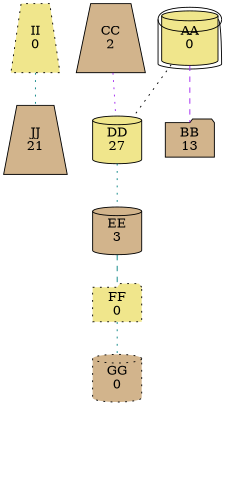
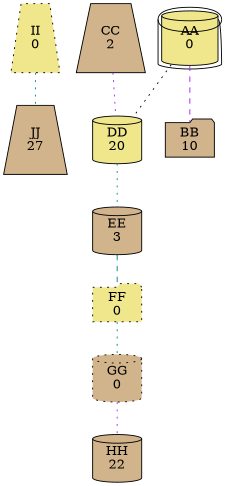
  graph {
    splines=true
    node [fillcolor=tan shape=cylinder style=filled]
    edge [color=teal style=dotted]
    n1 [fillcolor=khaki label="II\n0" shape=trapezium style="dotted,filled"]
-   n2 [label="JJ\n21" shape=trapezium]
+   n2 [label="JJ\n27" shape=trapezium]
    n3 [label="GG\n0" style="dotted,filled"]
+   n4 [label="HH\n22"]
    n5 [fillcolor=khaki label="FF\n0" shape=folder style="dotted,filled"]
    n6 [label="EE\n3"]
    n7 [label="CC\n2" shape=trapezium]
-   n8 [fillcolor=khaki label="DD\n27"]
-   n9 [label="BB\n13" shape=folder]
+   n8 [fillcolor=khaki label="DD\n20"]
+   n9 [label="BB\n10" shape=folder]
    n10 [fillcolor=khaki label="AA\n0" peripheries=2]
    n1 -- n2
+   n3 -- n4 [color=purple]
    n5 -- n3
    n6 -- n5 [style=dashed]
    n7 -- n8 [color=purple]
    n8 -- n6
    n10 -- n8 [color=black]
    n10 -- n9 [color=purple style=dashed]
  }
